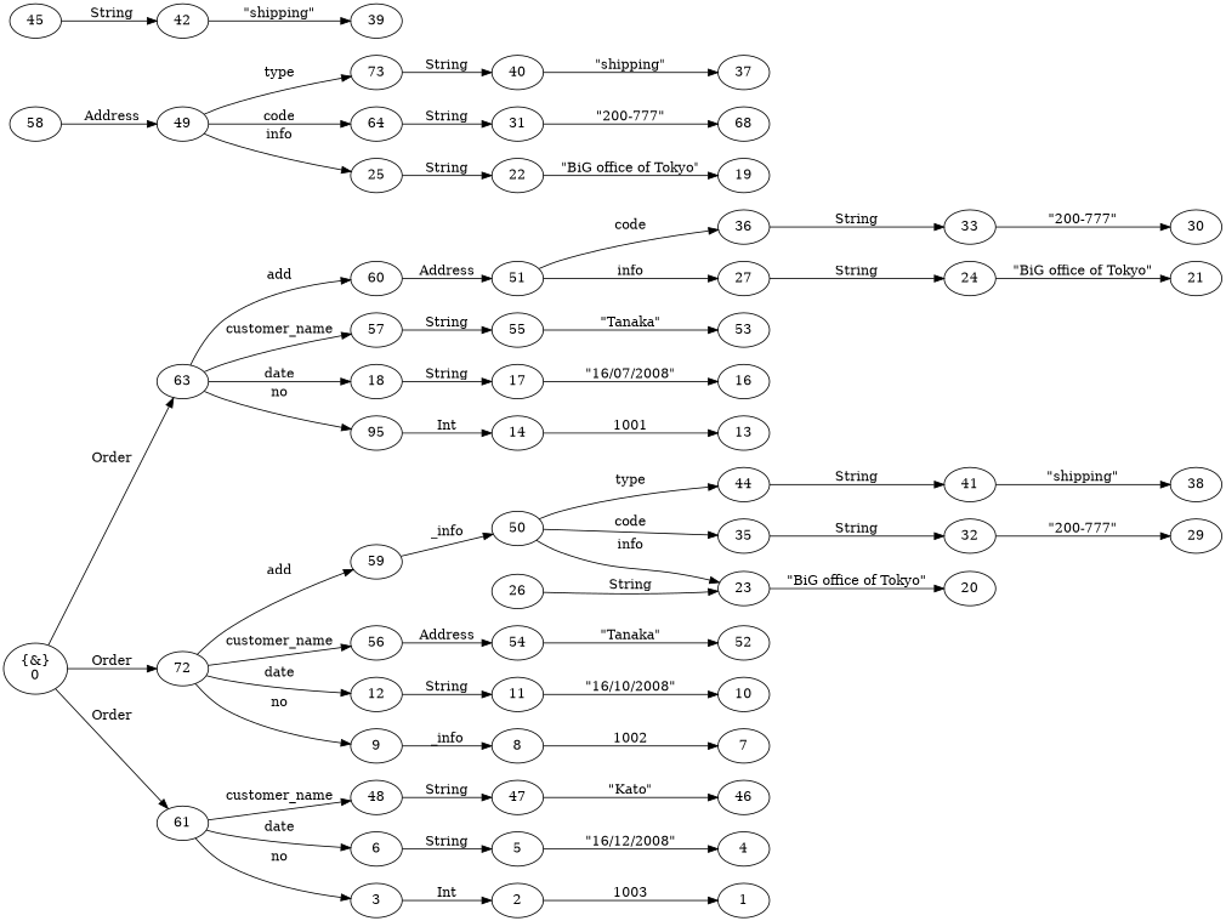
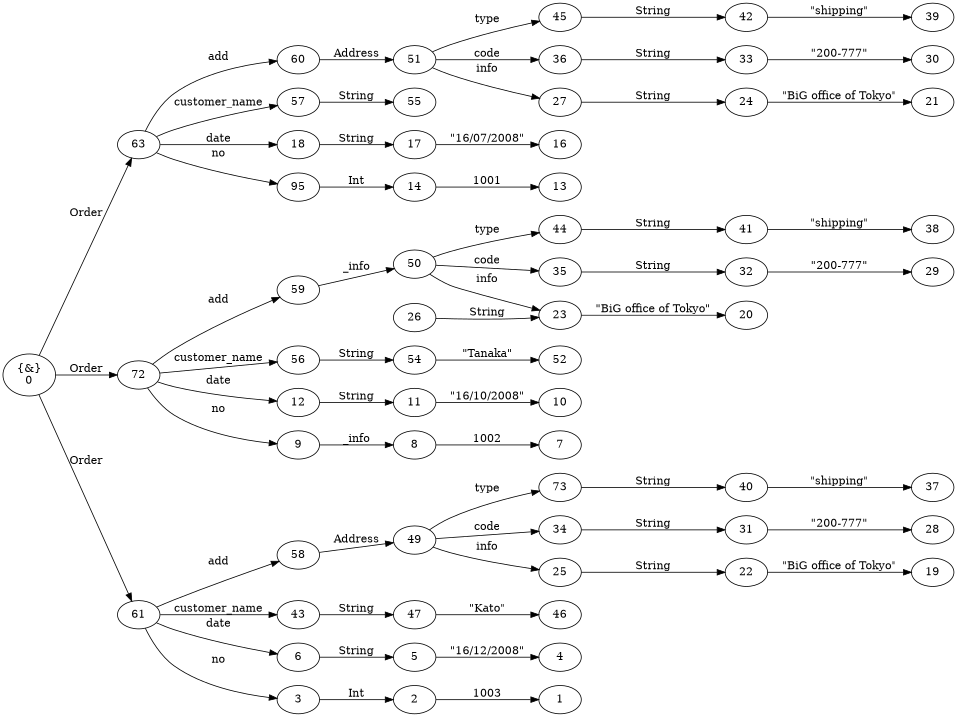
  digraph {
    fontname="DejaVu Serif"
    rankdir=LR
    node [fontname="DejaVu Serif" shape=ellipse]
    edge [fontname="DejaVu Serif"]
    63
    60
    57
    18
    n5 [label=95]
    51
    55
    17
    14
    n10 [label=72]
    59
    56
    12
    9
    50
    54
    11
    8
    61
    58
-   48
+   48 [label=43]
    6
    3
    49
    47
    5
    2
    45
    36
    27
    44
    35
    23
    n34 [label=73]
-   34 [label=64]
+   34
    25
-   53
    52
    42
    33
    24
    41
    32
    26
    40
    31
    22
    46
    39
    38
    37
    30
    29
-   28 [label=68]
+   28
    21
    20
    19
    16
    13
    10
    7
    4
    1
    0 [label="{&}\n\N"]
    63 -> 60 [label=add]
    63 -> 57 [label=customer_name]
    63 -> 18 [label=date]
    63 -> n5 [label=no]
    60 -> 51 [label=Address]
    57 -> 55 [label=String]
    18 -> 17 [label=String]
    n5 -> 14 [label=Int]
+   51 -> 45 [label=type]
    51 -> 36 [label=code]
    51 -> 27 [label=info]
-   55 -> 53 [label="\"Tanaka\""]
    17 -> 16 [label="\"16/07/2008\""]
    14 -> 13 [label=1001]
    n10 -> 59 [label=add]
    n10 -> 56 [label=customer_name]
    n10 -> 12 [label=date]
    n10 -> 9 [label=no]
    59 -> 50 [label=_info]
-   56 -> 54 [label=Address]
+   56 -> 54 [label=String]
    12 -> 11 [label=String]
    9 -> 8 [label=_info]
    50 -> 44 [label=type]
    50 -> 35 [label=code]
    50 -> 23 [label=info]
    54 -> 52 [label="\"Tanaka\""]
    11 -> 10 [label="\"16/10/2008\""]
    8 -> 7 [label=1002]
+   61 -> 58 [label=add]
    61 -> 48 [label=customer_name]
    61 -> 6 [label=date]
    61 -> 3 [label=no]
    58 -> 49 [label=Address]
    48 -> 47 [label=String]
    6 -> 5 [label=String]
    3 -> 2 [label=Int]
    49 -> n34 [label=type]
    49 -> 34 [label=code]
    49 -> 25 [label=info]
    47 -> 46 [label="\"Kato\""]
    5 -> 4 [label="\"16/12/2008\""]
    2 -> 1 [label=1003]
    45 -> 42 [label=String]
    36 -> 33 [label=String]
    27 -> 24 [label=String]
    44 -> 41 [label=String]
    35 -> 32 [label=String]
    23 -> 20 [label="\"BiG office of Tokyo\""]
    n34 -> 40 [label=String]
    34 -> 31 [label=String]
    25 -> 22 [label=String]
    42 -> 39 [label="\"shipping\""]
    33 -> 30 [label="\"200-777\""]
    24 -> 21 [label="\"BiG office of Tokyo\""]
    41 -> 38 [label="\"shipping\""]
    32 -> 29 [label="\"200-777\""]
    26 -> 23 [label=String]
    40 -> 37 [label="\"shipping\""]
    31 -> 28 [label="\"200-777\""]
    22 -> 19 [label="\"BiG office of Tokyo\""]
    0 -> 63 [label=Order]
    0 -> n10 [label=Order]
    0 -> 61 [label=Order]
  }
